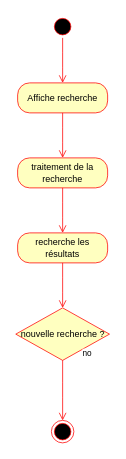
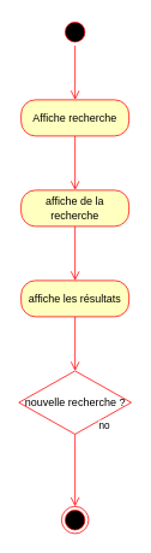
  <mxCell id="0" />
  <mxCell id="1" parent="0" />
  <mxCell id="2" value="" style="ellipse;html=1;shape=startState;fillColor=#000000;strokeColor=#ff0000;" vertex="1" parent="1"><mxGeometry x="68" y="20" width="30" height="30" as="geometry" /></mxCell>
  <mxCell id="3" value="" style="edgeStyle=orthogonalEdgeStyle;html=1;verticalAlign=bottom;endArrow=open;endSize=8;strokeColor=#ff0000;" edge="1" source="2" parent="1"><mxGeometry relative="1" as="geometry"><mxPoint x="83" y="110" as="targetPoint" /></mxGeometry></mxCell>
  <mxCell id="4" value="Affiche recherche" style="rounded=1;whiteSpace=wrap;html=1;arcSize=40;fontColor=#000000;fillColor=#ffffc0;strokeColor=#ff0000;" vertex="1" parent="1"><mxGeometry x="23" y="110" width="120" height="40" as="geometry" /></mxCell>
  <mxCell id="5" value="" style="edgeStyle=orthogonalEdgeStyle;html=1;verticalAlign=bottom;endArrow=open;endSize=8;strokeColor=#ff0000;" edge="1" source="4" parent="1"><mxGeometry relative="1" as="geometry"><mxPoint x="83" y="210" as="targetPoint" /></mxGeometry></mxCell>
- <mxCell id="6" value="traitement de la recherche" style="rounded=1;whiteSpace=wrap;html=1;arcSize=40;fontColor=#000000;fillColor=#ffffc0;strokeColor=#ff0000;" vertex="1" parent="1"><mxGeometry x="23" y="210" width="120" height="40" as="geometry" /></mxCell>
+ <mxCell id="6" value="affiche de la recherche" style="rounded=1;whiteSpace=wrap;html=1;arcSize=40;fontColor=#000000;fillColor=#ffffc0;strokeColor=#ff0000;" vertex="1" parent="1"><mxGeometry x="23" y="210" width="120" height="40" as="geometry" /></mxCell>
  <mxCell id="7" value="" style="edgeStyle=orthogonalEdgeStyle;html=1;verticalAlign=bottom;endArrow=open;endSize=8;strokeColor=#ff0000;" edge="1" source="6" parent="1"><mxGeometry relative="1" as="geometry"><mxPoint x="83" y="310" as="targetPoint" /></mxGeometry></mxCell>
- <mxCell id="8" value="recherche les résultats" style="rounded=1;whiteSpace=wrap;html=1;arcSize=40;fontColor=#000000;fillColor=#ffffc0;strokeColor=#ff0000;" vertex="1" parent="1"><mxGeometry x="23" y="310" width="120" height="40" as="geometry" /></mxCell>
+ <mxCell id="8" value="affiche les résultats" style="rounded=1;whiteSpace=wrap;html=1;arcSize=40;fontColor=#000000;fillColor=#ffffc0;strokeColor=#ff0000;" vertex="1" parent="1"><mxGeometry x="23" y="310" width="120" height="40" as="geometry" /></mxCell>
  <mxCell id="9" value="" style="edgeStyle=orthogonalEdgeStyle;html=1;verticalAlign=bottom;endArrow=open;endSize=8;strokeColor=#ff0000;" edge="1" source="8" parent="1"><mxGeometry relative="1" as="geometry"><mxPoint x="83" y="410" as="targetPoint" /></mxGeometry></mxCell>
- <mxCell id="10" value="nouvelle recherche ?" style="rhombus;whiteSpace=wrap;html=1;fillColor=#ffffc0;strokeColor=#ff0000;" vertex="1" parent="1"><mxGeometry x="20.5" y="410" width="125" height="70" as="geometry" /></mxCell>
+ <mxCell id="10" value="nouvelle recherche ?" style="rhombus;whiteSpace=wrap;html=1;fillColor=#ffffff;strokeColor=#ff0000;" vertex="1" parent="1"><mxGeometry x="20.5" y="410" width="125" height="70" as="geometry" /></mxCell>
  <mxCell id="11" value="no" style="edgeStyle=orthogonalEdgeStyle;html=1;align=left;verticalAlign=bottom;endArrow=open;endSize=8;strokeColor=#ff0000;entryX=0.5;entryY=0;entryDx=0;entryDy=0;exitX=0.5;exitY=1;exitDx=0;exitDy=0;" edge="1" source="10" parent="1" target="12"><mxGeometry x="-1" y="25" relative="1" as="geometry"><mxPoint x="258" y="445" as="targetPoint" /><Array as="points"><mxPoint x="83" y="520" /><mxPoint x="83" y="520" /></Array><mxPoint as="offset" /></mxGeometry></mxCell>
  <mxCell id="12" value="" style="ellipse;html=1;shape=endState;fillColor=#000000;strokeColor=#ff0000;" vertex="1" parent="1"><mxGeometry x="68" y="560" width="30" height="30" as="geometry" /></mxCell>
